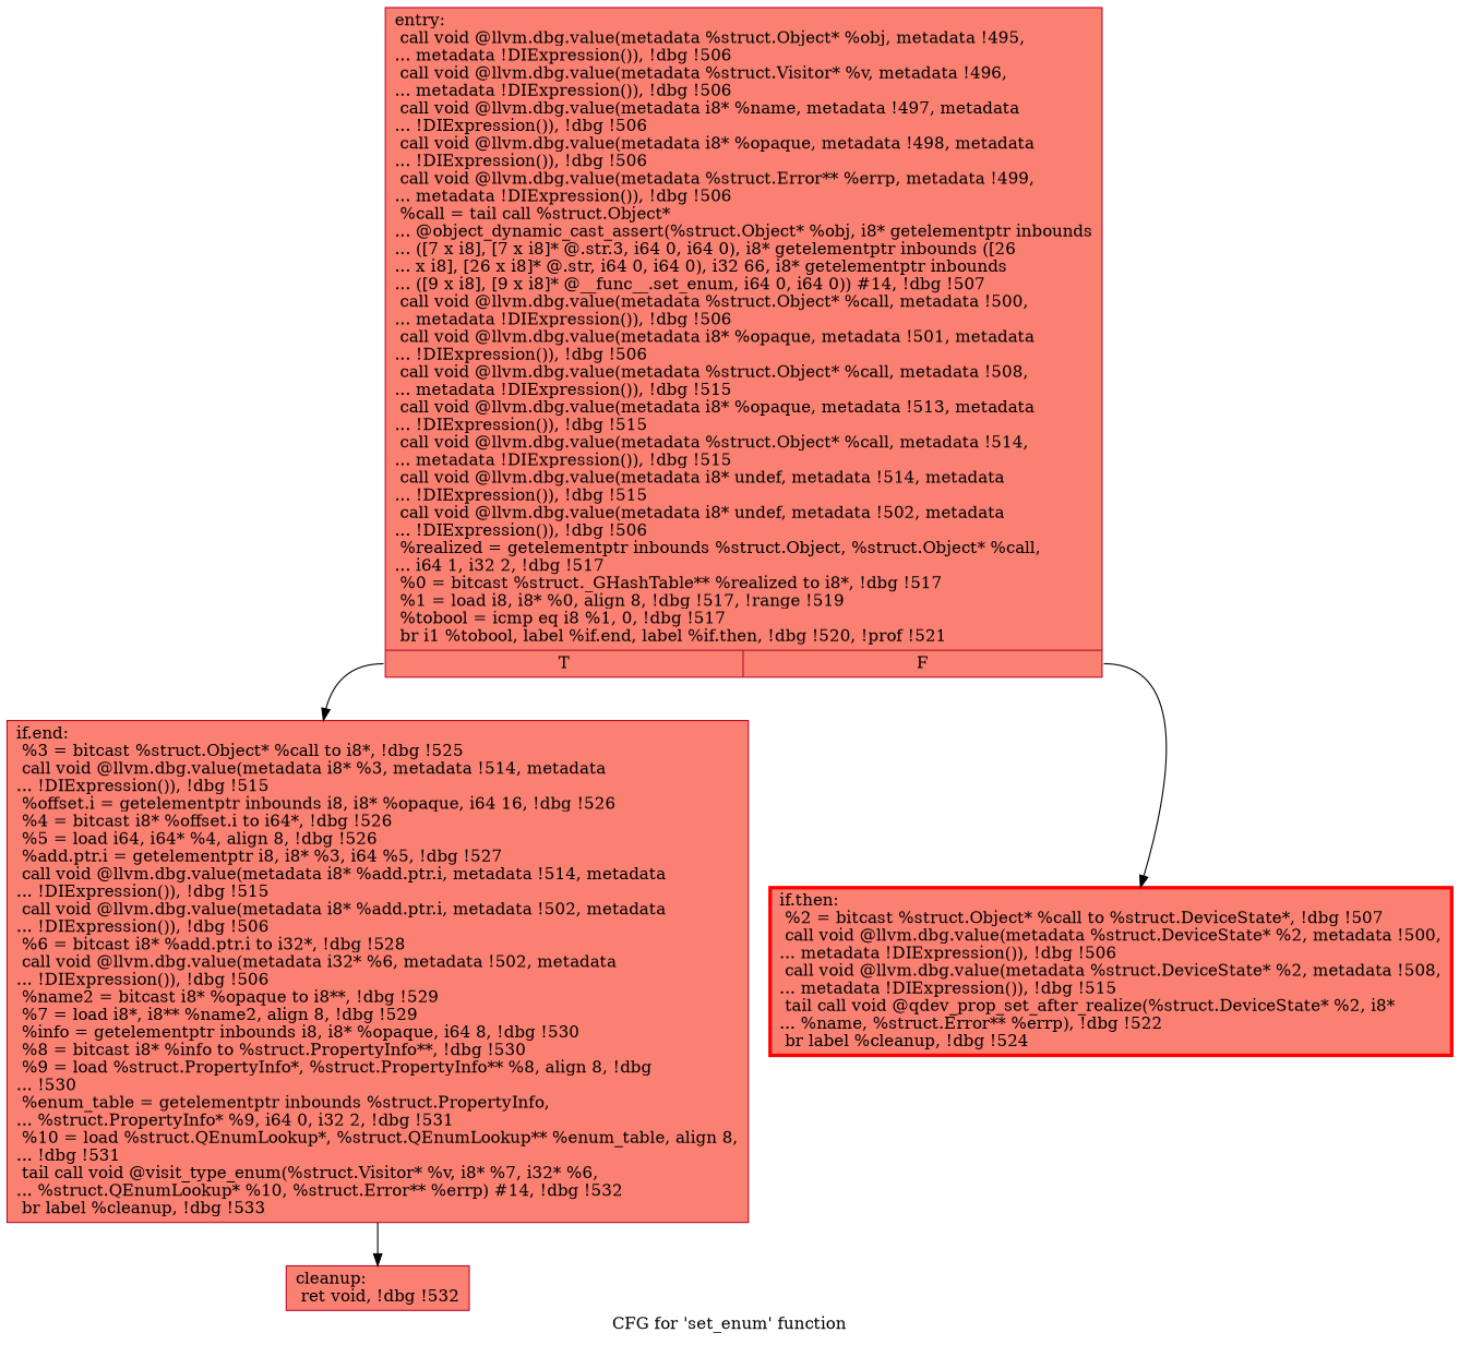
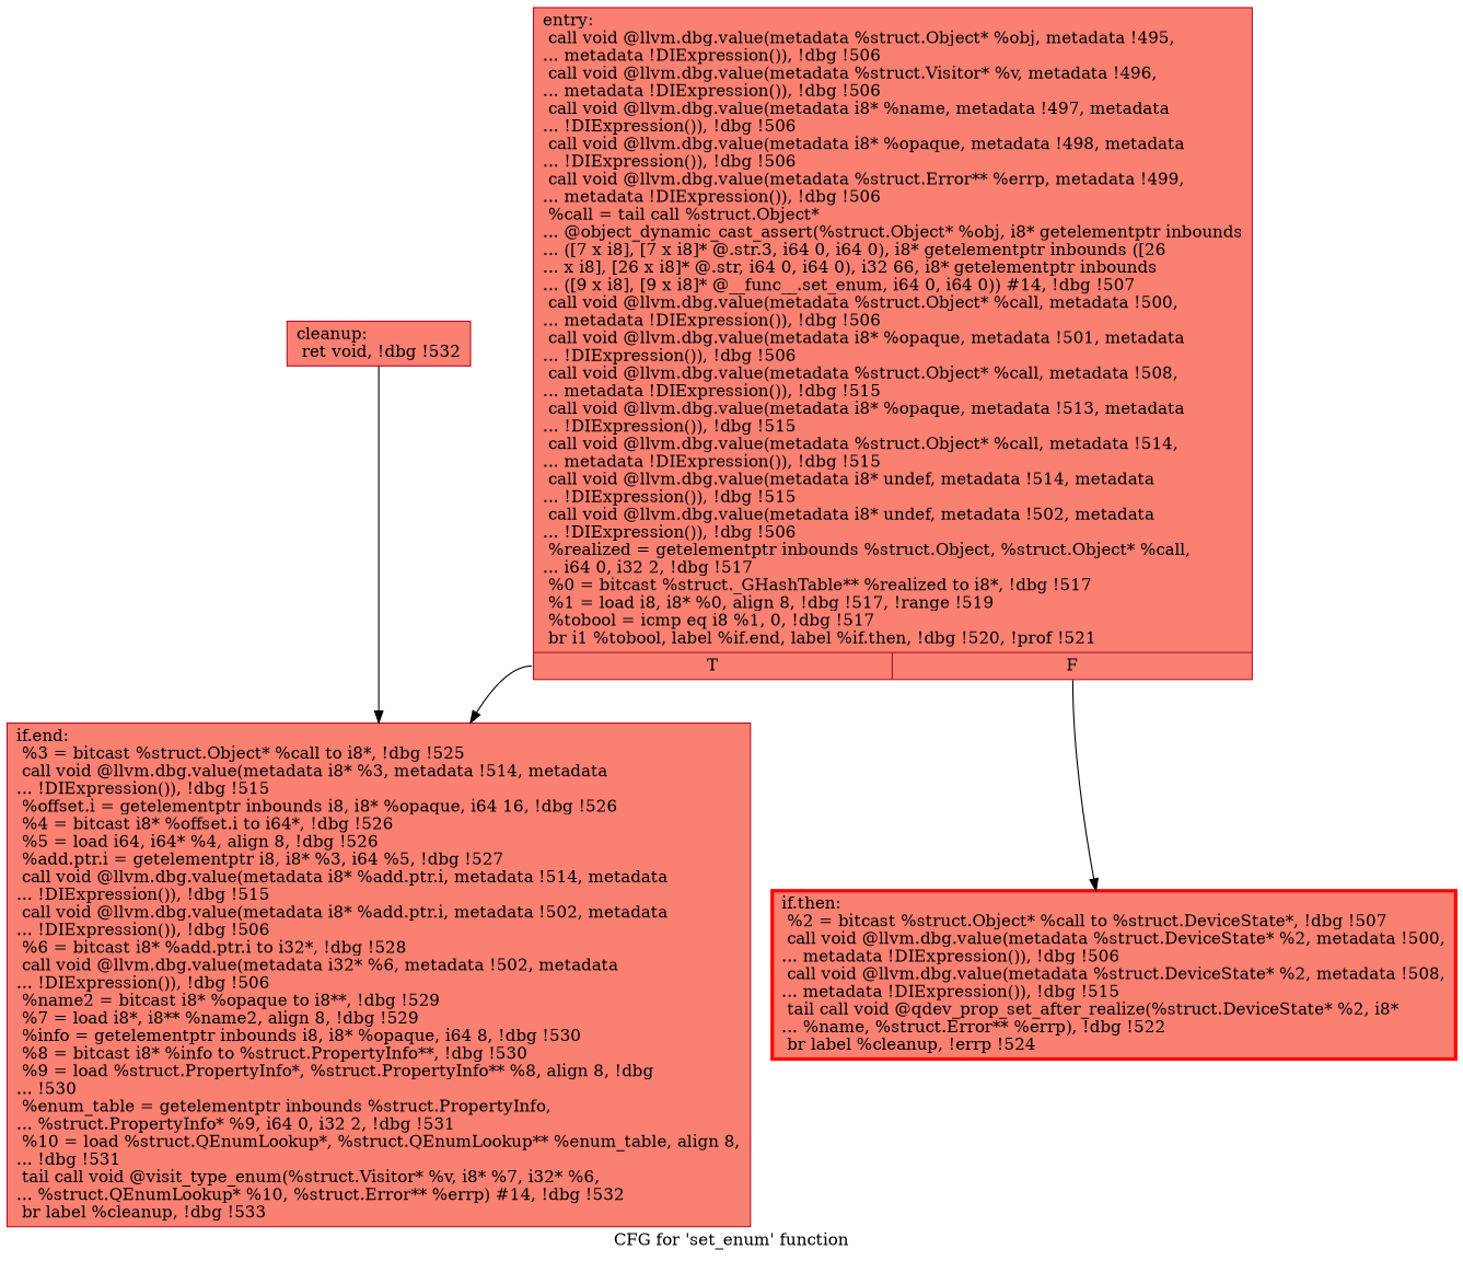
  digraph {
    label="CFG for 'set_enum' function"
    node [color="#b70d28ff" fillcolor=salmon shape=record style=filled]
-   n1 [label="{entry:\l  call void @llvm.dbg.value(metadata %struct.Object* %obj, metadata !495,\l... metadata !DIExpression()), !dbg !506\l  call void @llvm.dbg.value(metadata %struct.Visitor* %v, metadata !496,\l... metadata !DIExpression()), !dbg !506\l  call void @llvm.dbg.value(metadata i8* %name, metadata !497, metadata\l... !DIExpression()), !dbg !506\l  call void @llvm.dbg.value(metadata i8* %opaque, metadata !498, metadata\l... !DIExpression()), !dbg !506\l  call void @llvm.dbg.value(metadata %struct.Error** %errp, metadata !499,\l... metadata !DIExpression()), !dbg !506\l  %call = tail call %struct.Object*\l... @object_dynamic_cast_assert(%struct.Object* %obj, i8* getelementptr inbounds\l... ([7 x i8], [7 x i8]* @.str.3, i64 0, i64 0), i8* getelementptr inbounds ([26\l... x i8], [26 x i8]* @.str, i64 0, i64 0), i32 66, i8* getelementptr inbounds\l... ([9 x i8], [9 x i8]* @__func__.set_enum, i64 0, i64 0)) #14, !dbg !507\l  call void @llvm.dbg.value(metadata %struct.Object* %call, metadata !500,\l... metadata !DIExpression()), !dbg !506\l  call void @llvm.dbg.value(metadata i8* %opaque, metadata !501, metadata\l... !DIExpression()), !dbg !506\l  call void @llvm.dbg.value(metadata %struct.Object* %call, metadata !508,\l... metadata !DIExpression()), !dbg !515\l  call void @llvm.dbg.value(metadata i8* %opaque, metadata !513, metadata\l... !DIExpression()), !dbg !515\l  call void @llvm.dbg.value(metadata %struct.Object* %call, metadata !514,\l... metadata !DIExpression()), !dbg !515\l  call void @llvm.dbg.value(metadata i8* undef, metadata !514, metadata\l... !DIExpression()), !dbg !515\l  call void @llvm.dbg.value(metadata i8* undef, metadata !502, metadata\l... !DIExpression()), !dbg !506\l  %realized = getelementptr inbounds %struct.Object, %struct.Object* %call,\l... i64 1, i32 2, !dbg !517\l  %0 = bitcast %struct._GHashTable** %realized to i8*, !dbg !517\l  %1 = load i8, i8* %0, align 8, !dbg !517, !range !519\l  %tobool = icmp eq i8 %1, 0, !dbg !517\l  br i1 %tobool, label %if.end, label %if.then, !dbg !520, !prof !521\l|{<s0>T|<s1>F}}"]
+   n1 [label="{entry:\l  call void @llvm.dbg.value(metadata %struct.Object* %obj, metadata !495,\l... metadata !DIExpression()), !dbg !506\l  call void @llvm.dbg.value(metadata %struct.Visitor* %v, metadata !496,\l... metadata !DIExpression()), !dbg !506\l  call void @llvm.dbg.value(metadata i8* %name, metadata !497, metadata\l... !DIExpression()), !dbg !506\l  call void @llvm.dbg.value(metadata i8* %opaque, metadata !498, metadata\l... !DIExpression()), !dbg !506\l  call void @llvm.dbg.value(metadata %struct.Error** %errp, metadata !499,\l... metadata !DIExpression()), !dbg !506\l  %call = tail call %struct.Object*\l... @object_dynamic_cast_assert(%struct.Object* %obj, i8* getelementptr inbounds\l... ([7 x i8], [7 x i8]* @.str.3, i64 0, i64 0), i8* getelementptr inbounds ([26\l... x i8], [26 x i8]* @.str, i64 0, i64 0), i32 66, i8* getelementptr inbounds\l... ([9 x i8], [9 x i8]* @__func__.set_enum, i64 0, i64 0)) #14, !dbg !507\l  call void @llvm.dbg.value(metadata %struct.Object* %call, metadata !500,\l... metadata !DIExpression()), !dbg !506\l  call void @llvm.dbg.value(metadata i8* %opaque, metadata !501, metadata\l... !DIExpression()), !dbg !506\l  call void @llvm.dbg.value(metadata %struct.Object* %call, metadata !508,\l... metadata !DIExpression()), !dbg !515\l  call void @llvm.dbg.value(metadata i8* %opaque, metadata !513, metadata\l... !DIExpression()), !dbg !515\l  call void @llvm.dbg.value(metadata %struct.Object* %call, metadata !514,\l... metadata !DIExpression()), !dbg !515\l  call void @llvm.dbg.value(metadata i8* undef, metadata !514, metadata\l... !DIExpression()), !dbg !515\l  call void @llvm.dbg.value(metadata i8* undef, metadata !502, metadata\l... !DIExpression()), !dbg !506\l  %realized = getelementptr inbounds %struct.Object, %struct.Object* %call,\l... i64 0, i32 2, !dbg !517\l  %0 = bitcast %struct._GHashTable** %realized to i8*, !dbg !517\l  %1 = load i8, i8* %0, align 8, !dbg !517, !range !519\l  %tobool = icmp eq i8 %1, 0, !dbg !517\l  br i1 %tobool, label %if.end, label %if.then, !dbg !520, !prof !521\l|{<s0>T|<s1>F}}"]
    n2 [label="{if.end:                                           \l  %3 = bitcast %struct.Object* %call to i8*, !dbg !525\l  call void @llvm.dbg.value(metadata i8* %3, metadata !514, metadata\l... !DIExpression()), !dbg !515\l  %offset.i = getelementptr inbounds i8, i8* %opaque, i64 16, !dbg !526\l  %4 = bitcast i8* %offset.i to i64*, !dbg !526\l  %5 = load i64, i64* %4, align 8, !dbg !526\l  %add.ptr.i = getelementptr i8, i8* %3, i64 %5, !dbg !527\l  call void @llvm.dbg.value(metadata i8* %add.ptr.i, metadata !514, metadata\l... !DIExpression()), !dbg !515\l  call void @llvm.dbg.value(metadata i8* %add.ptr.i, metadata !502, metadata\l... !DIExpression()), !dbg !506\l  %6 = bitcast i8* %add.ptr.i to i32*, !dbg !528\l  call void @llvm.dbg.value(metadata i32* %6, metadata !502, metadata\l... !DIExpression()), !dbg !506\l  %name2 = bitcast i8* %opaque to i8**, !dbg !529\l  %7 = load i8*, i8** %name2, align 8, !dbg !529\l  %info = getelementptr inbounds i8, i8* %opaque, i64 8, !dbg !530\l  %8 = bitcast i8* %info to %struct.PropertyInfo**, !dbg !530\l  %9 = load %struct.PropertyInfo*, %struct.PropertyInfo** %8, align 8, !dbg\l... !530\l  %enum_table = getelementptr inbounds %struct.PropertyInfo,\l... %struct.PropertyInfo* %9, i64 0, i32 2, !dbg !531\l  %10 = load %struct.QEnumLookup*, %struct.QEnumLookup** %enum_table, align 8,\l... !dbg !531\l  tail call void @visit_type_enum(%struct.Visitor* %v, i8* %7, i32* %6,\l... %struct.QEnumLookup* %10, %struct.Error** %errp) #14, !dbg !532\l  br label %cleanup, !dbg !533\l}"]
-   n3 [color=red label="{if.then:                                          \l  %2 = bitcast %struct.Object* %call to %struct.DeviceState*, !dbg !507\l  call void @llvm.dbg.value(metadata %struct.DeviceState* %2, metadata !500,\l... metadata !DIExpression()), !dbg !506\l  call void @llvm.dbg.value(metadata %struct.DeviceState* %2, metadata !508,\l... metadata !DIExpression()), !dbg !515\l  tail call void @qdev_prop_set_after_realize(%struct.DeviceState* %2, i8*\l... %name, %struct.Error** %errp), !dbg !522\l  br label %cleanup, !dbg !524\l}" penwidth=3.0]
+   n3 [color=red label="{if.then:                                          \l  %2 = bitcast %struct.Object* %call to %struct.DeviceState*, !dbg !507\l  call void @llvm.dbg.value(metadata %struct.DeviceState* %2, metadata !500,\l... metadata !DIExpression()), !dbg !506\l  call void @llvm.dbg.value(metadata %struct.DeviceState* %2, metadata !508,\l... metadata !DIExpression()), !dbg !515\l  tail call void @qdev_prop_set_after_realize(%struct.DeviceState* %2, i8*\l... %name, %struct.Error** %errp), !dbg !522\l  br label %cleanup, !errp !524\l}" penwidth=3.0]
    n4 [label="{cleanup:                                          \l  ret void, !dbg !532\l}"]
    n1 -> n2 [tailport=s0]
    n1 -> n3 [tailport=s1]
-   n2 -> n4
+   n4 -> n2
  }
